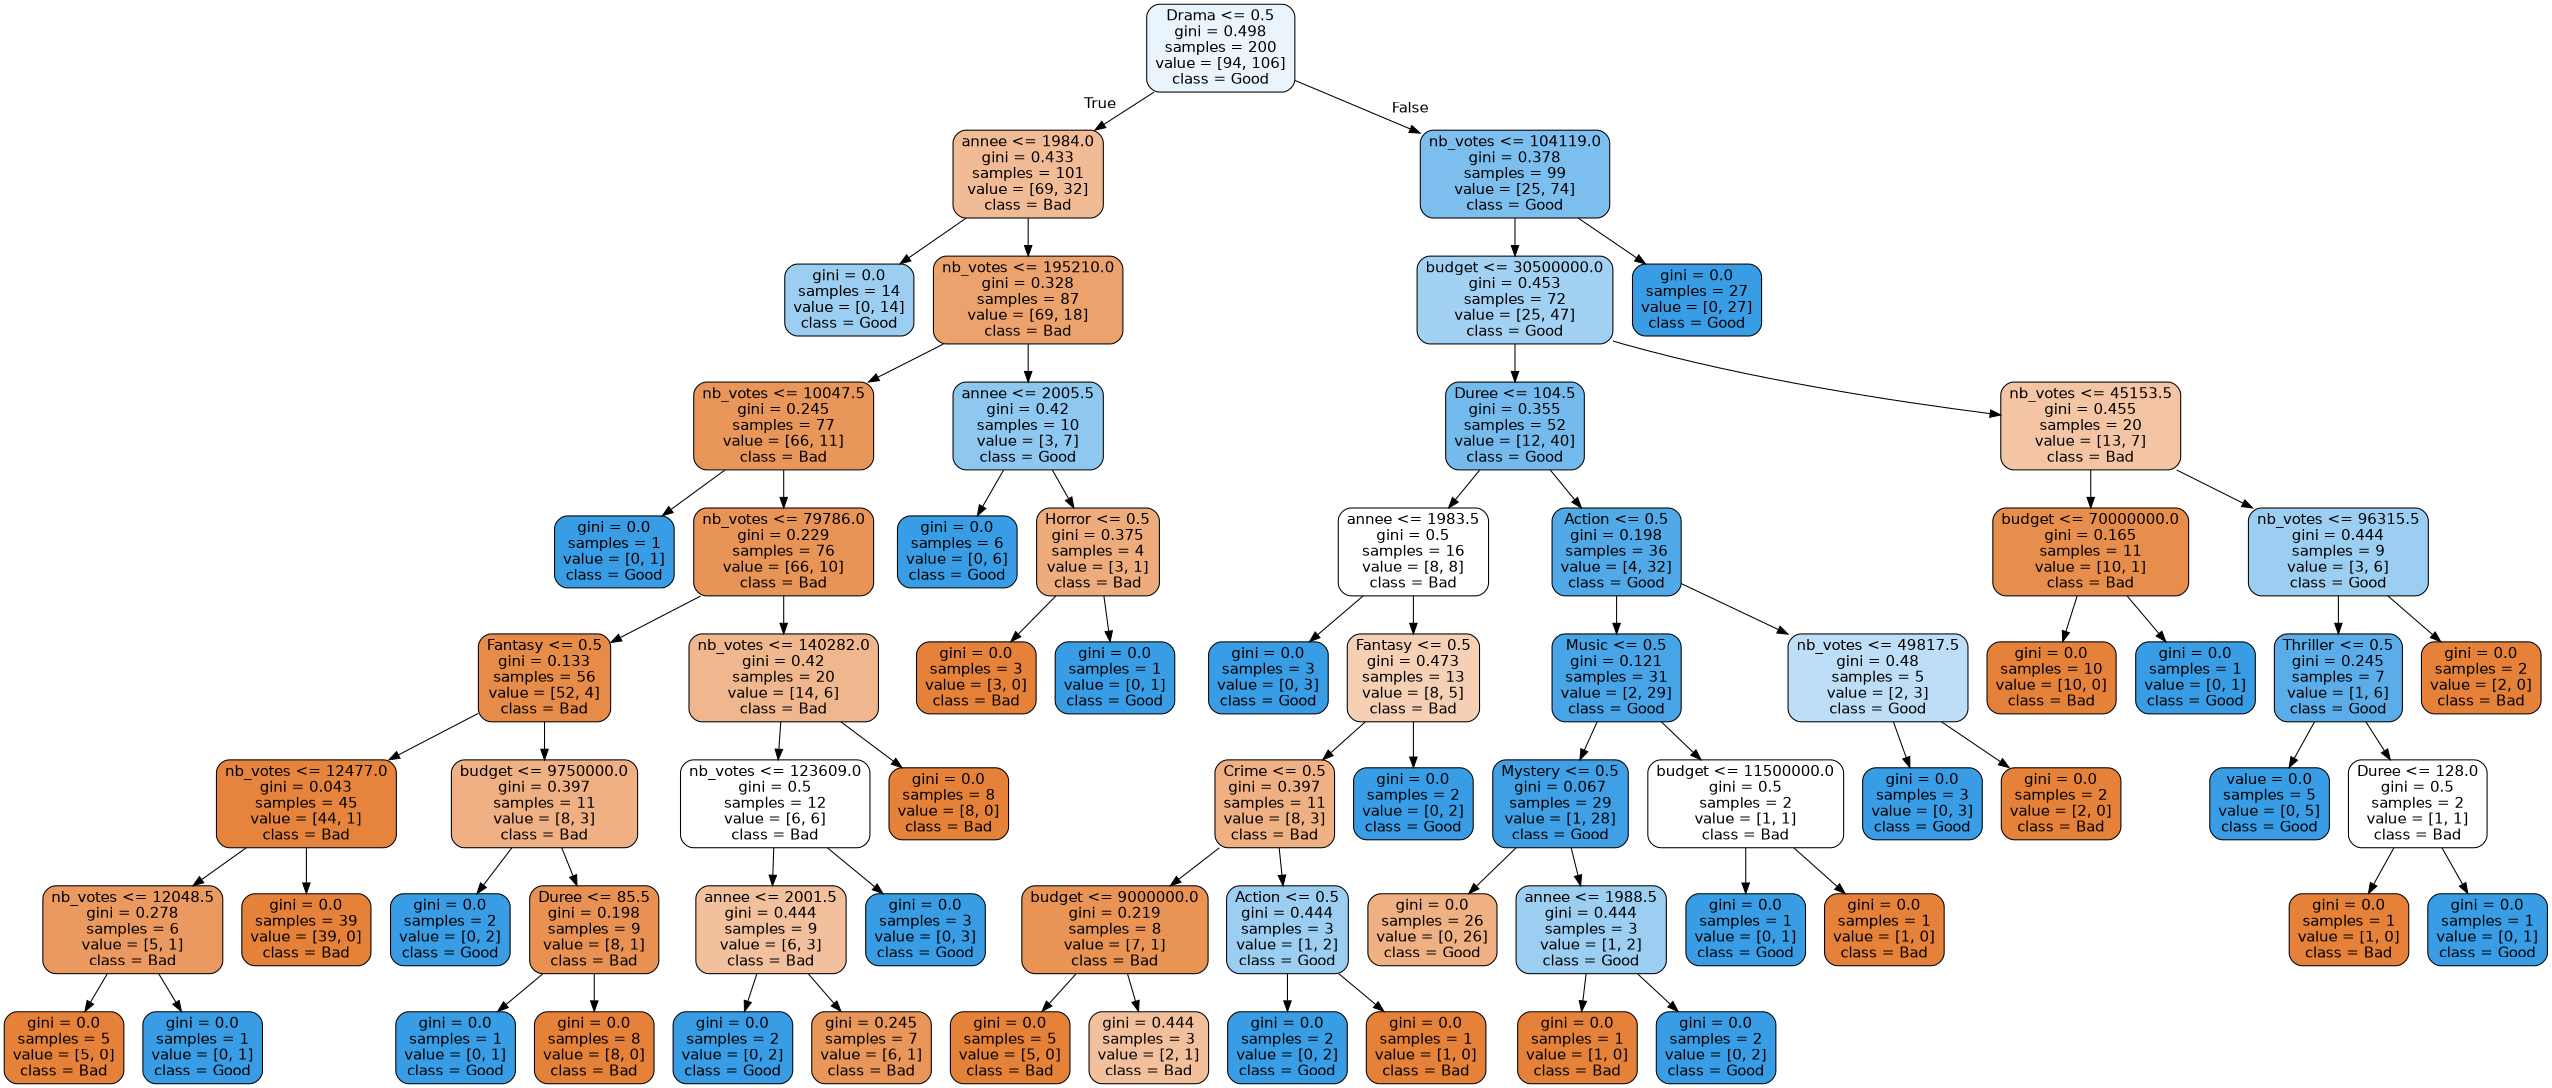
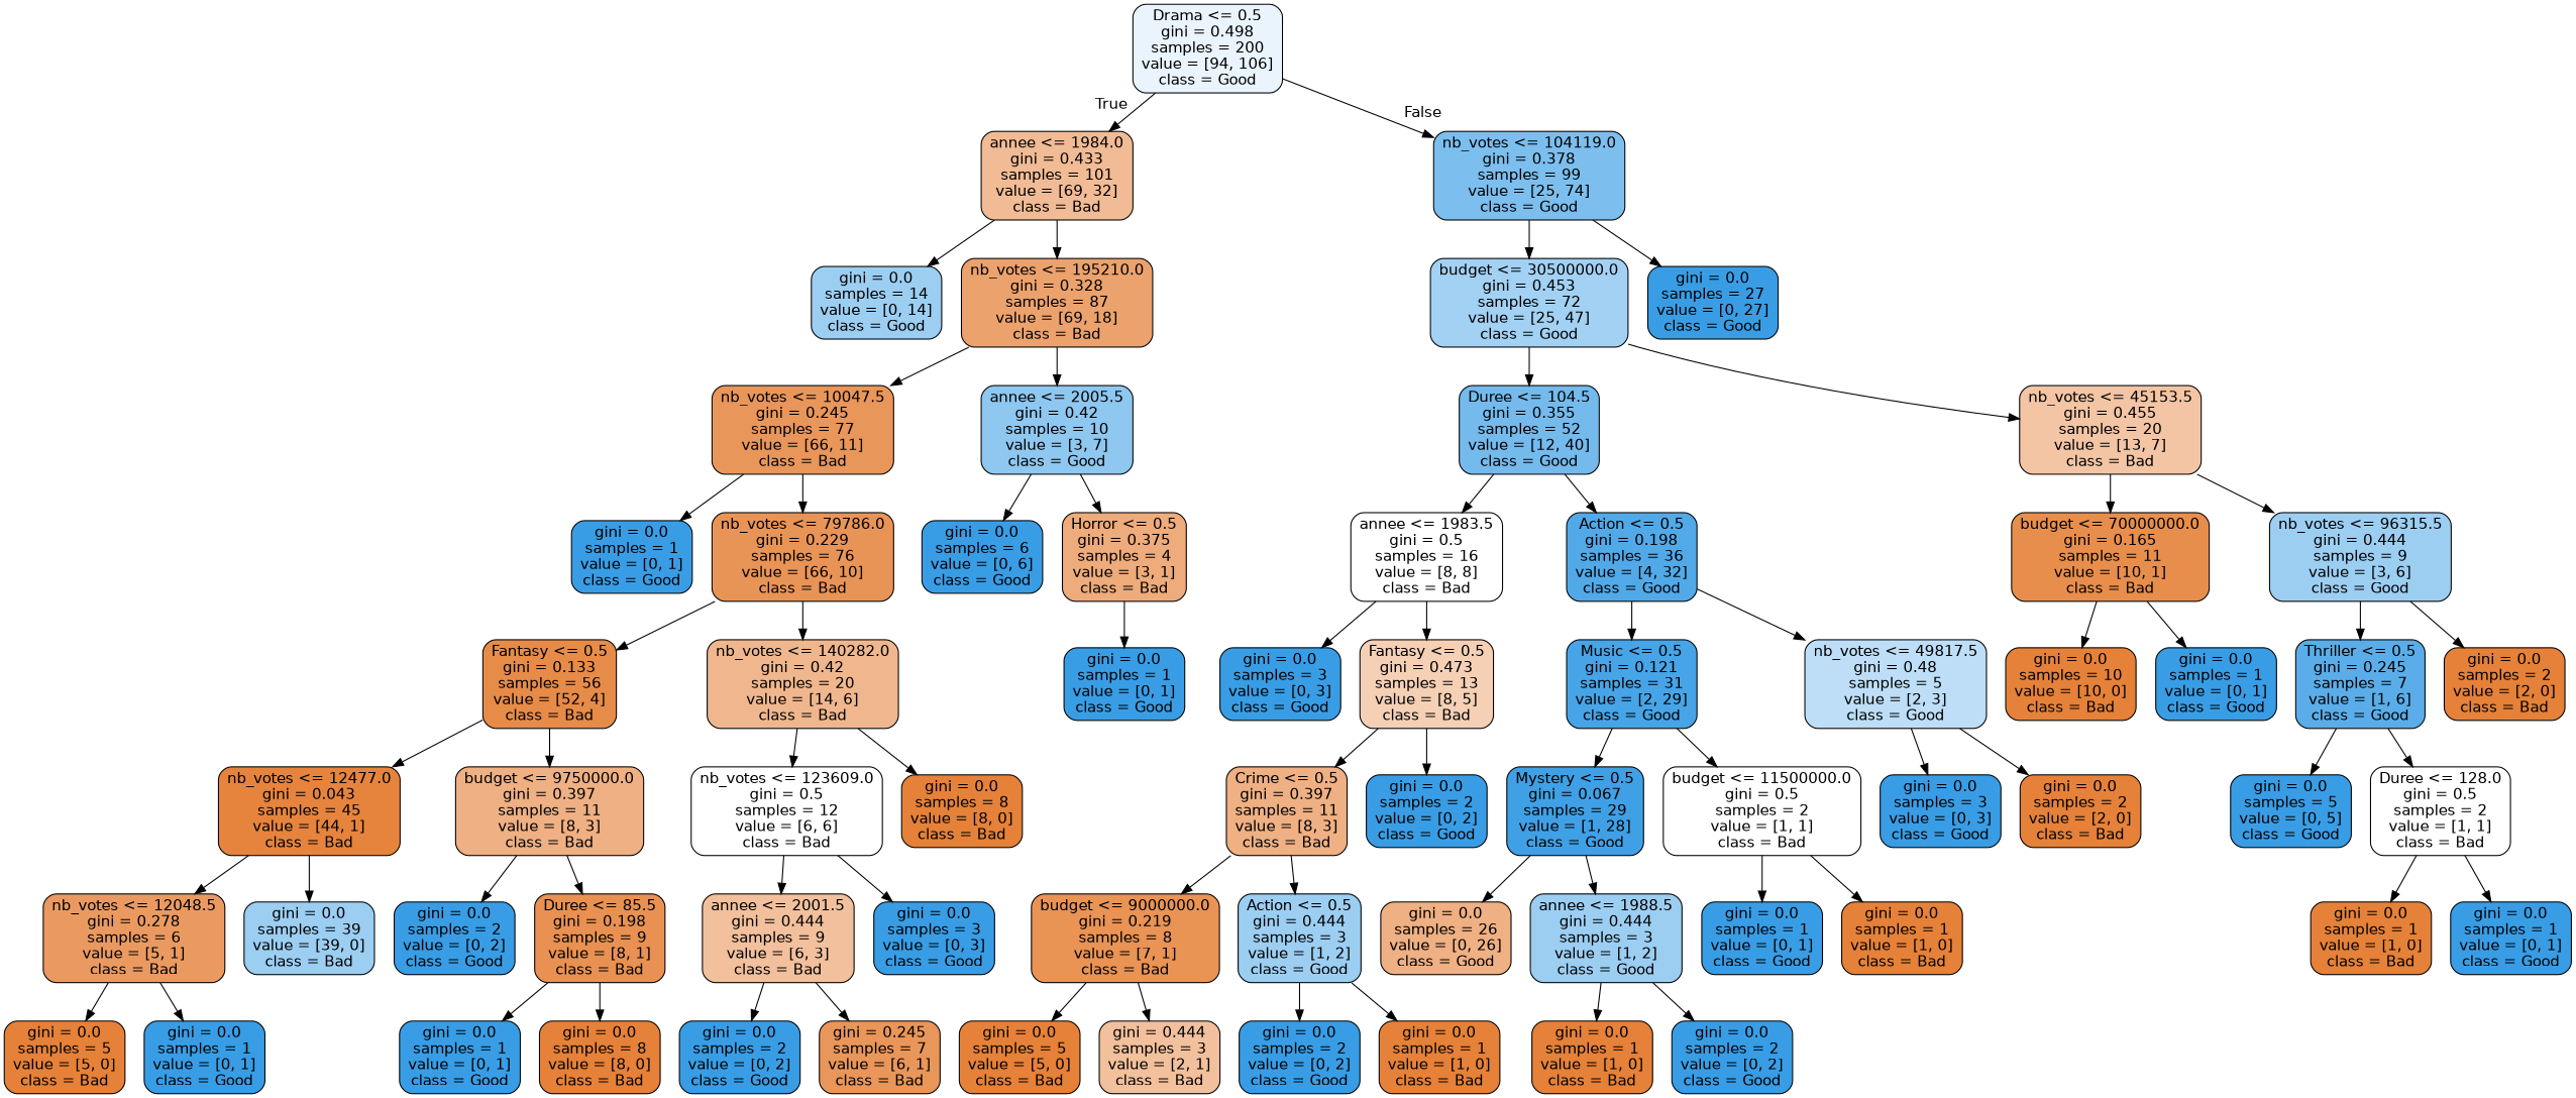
  digraph {
    node [color=black fillcolor="#399de5" fontname=helvetica shape=box style="filled, rounded"]
    edge [fontname=helvetica]
    n1 [fillcolor="#e9f4fc" label="Drama <= 0.5\ngini = 0.498\nsamples = 200\nvalue = [94, 106]\nclass = Good"]
    n2 [fillcolor="#f1bb95" label="annee <= 1984.0\ngini = 0.433\nsamples = 101\nvalue = [69, 32]\nclass = Bad"]
    n3 [fillcolor="#7cbeee" label="nb_votes <= 104119.0\ngini = 0.378\nsamples = 99\nvalue = [25, 74]\nclass = Good"]
    n4 [fillcolor="#9ccef2" label="gini = 0.0\nsamples = 14\nvalue = [0, 14]\nclass = Good"]
    n5 [fillcolor="#eca26d" label="nb_votes <= 195210.0\ngini = 0.328\nsamples = 87\nvalue = [69, 18]\nclass = Bad"]
    n6 [fillcolor="#a2d1f3" label="budget <= 30500000.0\ngini = 0.453\nsamples = 72\nvalue = [25, 47]\nclass = Good"]
    n7 [label="gini = 0.0\nsamples = 27\nvalue = [0, 27]\nclass = Good"]
    n8 [fillcolor="#e9965a" label="nb_votes <= 10047.5\ngini = 0.245\nsamples = 77\nvalue = [66, 11]\nclass = Bad"]
    n9 [fillcolor="#8ec7f0" label="annee <= 2005.5\ngini = 0.42\nsamples = 10\nvalue = [3, 7]\nclass = Good"]
    n10 [label="gini = 0.0\nsamples = 1\nvalue = [0, 1]\nclass = Good"]
    n11 [fillcolor="#e99457" label="nb_votes <= 79786.0\ngini = 0.229\nsamples = 76\nvalue = [66, 10]\nclass = Bad"]
    n12 [label="gini = 0.0\nsamples = 6\nvalue = [0, 6]\nclass = Good"]
    n13 [fillcolor="#eeab7b" label="Horror <= 0.5\ngini = 0.375\nsamples = 4\nvalue = [3, 1]\nclass = Bad"]
    n14 [fillcolor="#e78b48" label="Fantasy <= 0.5\ngini = 0.133\nsamples = 56\nvalue = [52, 4]\nclass = Bad"]
    n15 [fillcolor="#f0b78e" label="nb_votes <= 140282.0\ngini = 0.42\nsamples = 20\nvalue = [14, 6]\nclass = Bad"]
    n16 [fillcolor="#e6843d" label="nb_votes <= 12477.0\ngini = 0.043\nsamples = 45\nvalue = [44, 1]\nclass = Bad"]
    n17 [fillcolor="#efb083" label="budget <= 9750000.0\ngini = 0.397\nsamples = 11\nvalue = [8, 3]\nclass = Bad"]
    n18 [fillcolor="#ffffff" label="nb_votes <= 123609.0\ngini = 0.5\nsamples = 12\nvalue = [6, 6]\nclass = Bad"]
    n19 [fillcolor="#e58139" label="gini = 0.0\nsamples = 8\nvalue = [8, 0]\nclass = Bad"]
    n20 [fillcolor="#ea9a61" label="nb_votes <= 12048.5\ngini = 0.278\nsamples = 6\nvalue = [5, 1]\nclass = Bad"]
-   n21 [fillcolor="#e58139" label="gini = 0.0\nsamples = 39\nvalue = [39, 0]\nclass = Bad"]
+   n21 [fillcolor="#9ccef2" label="gini = 0.0\nsamples = 39\nvalue = [39, 0]\nclass = Bad"]
    n22 [label="gini = 0.0\nsamples = 2\nvalue = [0, 2]\nclass = Good"]
    n23 [fillcolor="#e89152" label="Duree <= 85.5\ngini = 0.198\nsamples = 9\nvalue = [8, 1]\nclass = Bad"]
    n24 [fillcolor="#e58139" label="gini = 0.0\nsamples = 5\nvalue = [5, 0]\nclass = Bad"]
    n25 [label="gini = 0.0\nsamples = 1\nvalue = [0, 1]\nclass = Good"]
    n26 [label="gini = 0.0\nsamples = 1\nvalue = [0, 1]\nclass = Good"]
    n27 [fillcolor="#e58139" label="gini = 0.0\nsamples = 8\nvalue = [8, 0]\nclass = Bad"]
    n28 [fillcolor="#f2c09c" label="annee <= 2001.5\ngini = 0.444\nsamples = 9\nvalue = [6, 3]\nclass = Bad"]
    n29 [label="gini = 0.0\nsamples = 3\nvalue = [0, 3]\nclass = Good"]
    n30 [label="gini = 0.0\nsamples = 2\nvalue = [0, 2]\nclass = Good"]
    n31 [fillcolor="#e9965a" label="gini = 0.245\nsamples = 7\nvalue = [6, 1]\nclass = Bad"]
-   n32 [fillcolor="#e58139" label="gini = 0.0\nsamples = 3\nvalue = [3, 0]\nclass = Bad"]
    n33 [label="gini = 0.0\nsamples = 1\nvalue = [0, 1]\nclass = Good"]
    n34 [fillcolor="#74baed" label="Duree <= 104.5\ngini = 0.355\nsamples = 52\nvalue = [12, 40]\nclass = Good"]
    n35 [fillcolor="#f3c5a4" label="nb_votes <= 45153.5\ngini = 0.455\nsamples = 20\nvalue = [13, 7]\nclass = Bad"]
    n36 [fillcolor="#ffffff" label="annee <= 1983.5\ngini = 0.5\nsamples = 16\nvalue = [8, 8]\nclass = Bad"]
    n37 [fillcolor="#52a9e8" label="Action <= 0.5\ngini = 0.198\nsamples = 36\nvalue = [4, 32]\nclass = Good"]
    n38 [fillcolor="#e88e4d" label="budget <= 70000000.0\ngini = 0.165\nsamples = 11\nvalue = [10, 1]\nclass = Bad"]
    n39 [fillcolor="#9ccef2" label="nb_votes <= 96315.5\ngini = 0.444\nsamples = 9\nvalue = [3, 6]\nclass = Good"]
    n40 [label="gini = 0.0\nsamples = 3\nvalue = [0, 3]\nclass = Good"]
    n41 [fillcolor="#f5d0b5" label="Fantasy <= 0.5\ngini = 0.473\nsamples = 13\nvalue = [8, 5]\nclass = Bad"]
    n42 [fillcolor="#47a4e7" label="Music <= 0.5\ngini = 0.121\nsamples = 31\nvalue = [2, 29]\nclass = Good"]
    n43 [fillcolor="#bddef6" label="nb_votes <= 49817.5\ngini = 0.48\nsamples = 5\nvalue = [2, 3]\nclass = Good"]
    n44 [fillcolor="#efb083" label="Crime <= 0.5\ngini = 0.397\nsamples = 11\nvalue = [8, 3]\nclass = Bad"]
    n45 [label="gini = 0.0\nsamples = 2\nvalue = [0, 2]\nclass = Good"]
    n46 [fillcolor="#e99355" label="budget <= 9000000.0\ngini = 0.219\nsamples = 8\nvalue = [7, 1]\nclass = Bad"]
    n47 [fillcolor="#9ccef2" label="Action <= 0.5\ngini = 0.444\nsamples = 3\nvalue = [1, 2]\nclass = Good"]
    n48 [fillcolor="#e58139" label="gini = 0.0\nsamples = 5\nvalue = [5, 0]\nclass = Bad"]
    n49 [fillcolor="#f2c09c" label="gini = 0.444\nsamples = 3\nvalue = [2, 1]\nclass = Bad"]
    n50 [label="gini = 0.0\nsamples = 2\nvalue = [0, 2]\nclass = Good"]
    n51 [fillcolor="#e58139" label="gini = 0.0\nsamples = 1\nvalue = [1, 0]\nclass = Bad"]
    n52 [fillcolor="#40a0e6" label="Mystery <= 0.5\ngini = 0.067\nsamples = 29\nvalue = [1, 28]\nclass = Good"]
    n53 [fillcolor="#ffffff" label="budget <= 11500000.0\ngini = 0.5\nsamples = 2\nvalue = [1, 1]\nclass = Bad"]
    n54 [label="gini = 0.0\nsamples = 3\nvalue = [0, 3]\nclass = Good"]
    n55 [fillcolor="#e58139" label="gini = 0.0\nsamples = 2\nvalue = [2, 0]\nclass = Bad"]
    n56 [fillcolor="#efb083" label="gini = 0.0\nsamples = 26\nvalue = [0, 26]\nclass = Good"]
    n57 [fillcolor="#9ccef2" label="annee <= 1988.5\ngini = 0.444\nsamples = 3\nvalue = [1, 2]\nclass = Good"]
    n58 [label="gini = 0.0\nsamples = 1\nvalue = [0, 1]\nclass = Good"]
    n59 [fillcolor="#e58139" label="gini = 0.0\nsamples = 1\nvalue = [1, 0]\nclass = Bad"]
    n60 [fillcolor="#e58139" label="gini = 0.0\nsamples = 1\nvalue = [1, 0]\nclass = Bad"]
    n61 [label="gini = 0.0\nsamples = 2\nvalue = [0, 2]\nclass = Good"]
    n62 [fillcolor="#e58139" label="gini = 0.0\nsamples = 10\nvalue = [10, 0]\nclass = Bad"]
    n63 [label="gini = 0.0\nsamples = 1\nvalue = [0, 1]\nclass = Good"]
    n64 [fillcolor="#5aade9" label="Thriller <= 0.5\ngini = 0.245\nsamples = 7\nvalue = [1, 6]\nclass = Good"]
    n65 [fillcolor="#e58139" label="gini = 0.0\nsamples = 2\nvalue = [2, 0]\nclass = Bad"]
-   n66 [label="value = 0.0\nsamples = 5\nvalue = [0, 5]\nclass = Good"]
+   n66 [label="gini = 0.0\nsamples = 5\nvalue = [0, 5]\nclass = Good"]
    n67 [fillcolor="#ffffff" label="Duree <= 128.0\ngini = 0.5\nsamples = 2\nvalue = [1, 1]\nclass = Bad"]
    n68 [fillcolor="#e58139" label="gini = 0.0\nsamples = 1\nvalue = [1, 0]\nclass = Bad"]
    n69 [label="gini = 0.0\nsamples = 1\nvalue = [0, 1]\nclass = Good"]
    n1 -> n2 [headlabel=True labelangle=45 labeldistance=2.5]
    n1 -> n3 [headlabel=False labelangle=-45 labeldistance=2.5]
    n2 -> n4
    n2 -> n5
    n3 -> n6
    n3 -> n7
    n5 -> n8
    n5 -> n9
    n6 -> n34
    n6 -> n35
    n8 -> n10
    n8 -> n11
    n9 -> n12
    n9 -> n13
    n11 -> n14
    n11 -> n15
-   n13 -> n32
    n13 -> n33
    n14 -> n16
    n14 -> n17
    n15 -> n18
    n15 -> n19
    n16 -> n20
    n16 -> n21
    n17 -> n22
    n17 -> n23
    n18 -> n28
    n18 -> n29
    n20 -> n24
    n20 -> n25
    n23 -> n26
    n23 -> n27
    n28 -> n30
    n28 -> n31
    n34 -> n36
    n34 -> n37
    n35 -> n38
    n35 -> n39
    n36 -> n40
    n36 -> n41
    n37 -> n42
    n37 -> n43
    n38 -> n62
    n38 -> n63
    n39 -> n64
    n39 -> n65
    n41 -> n44
    n41 -> n45
    n42 -> n52
    n42 -> n53
    n43 -> n54
    n43 -> n55
    n44 -> n46
    n44 -> n47
    n46 -> n48
    n46 -> n49
    n47 -> n50
    n47 -> n51
    n52 -> n56
    n52 -> n57
    n53 -> n58
    n53 -> n59
    n57 -> n60
    n57 -> n61
    n64 -> n66
    n64 -> n67
    n67 -> n68
    n67 -> n69
  }
